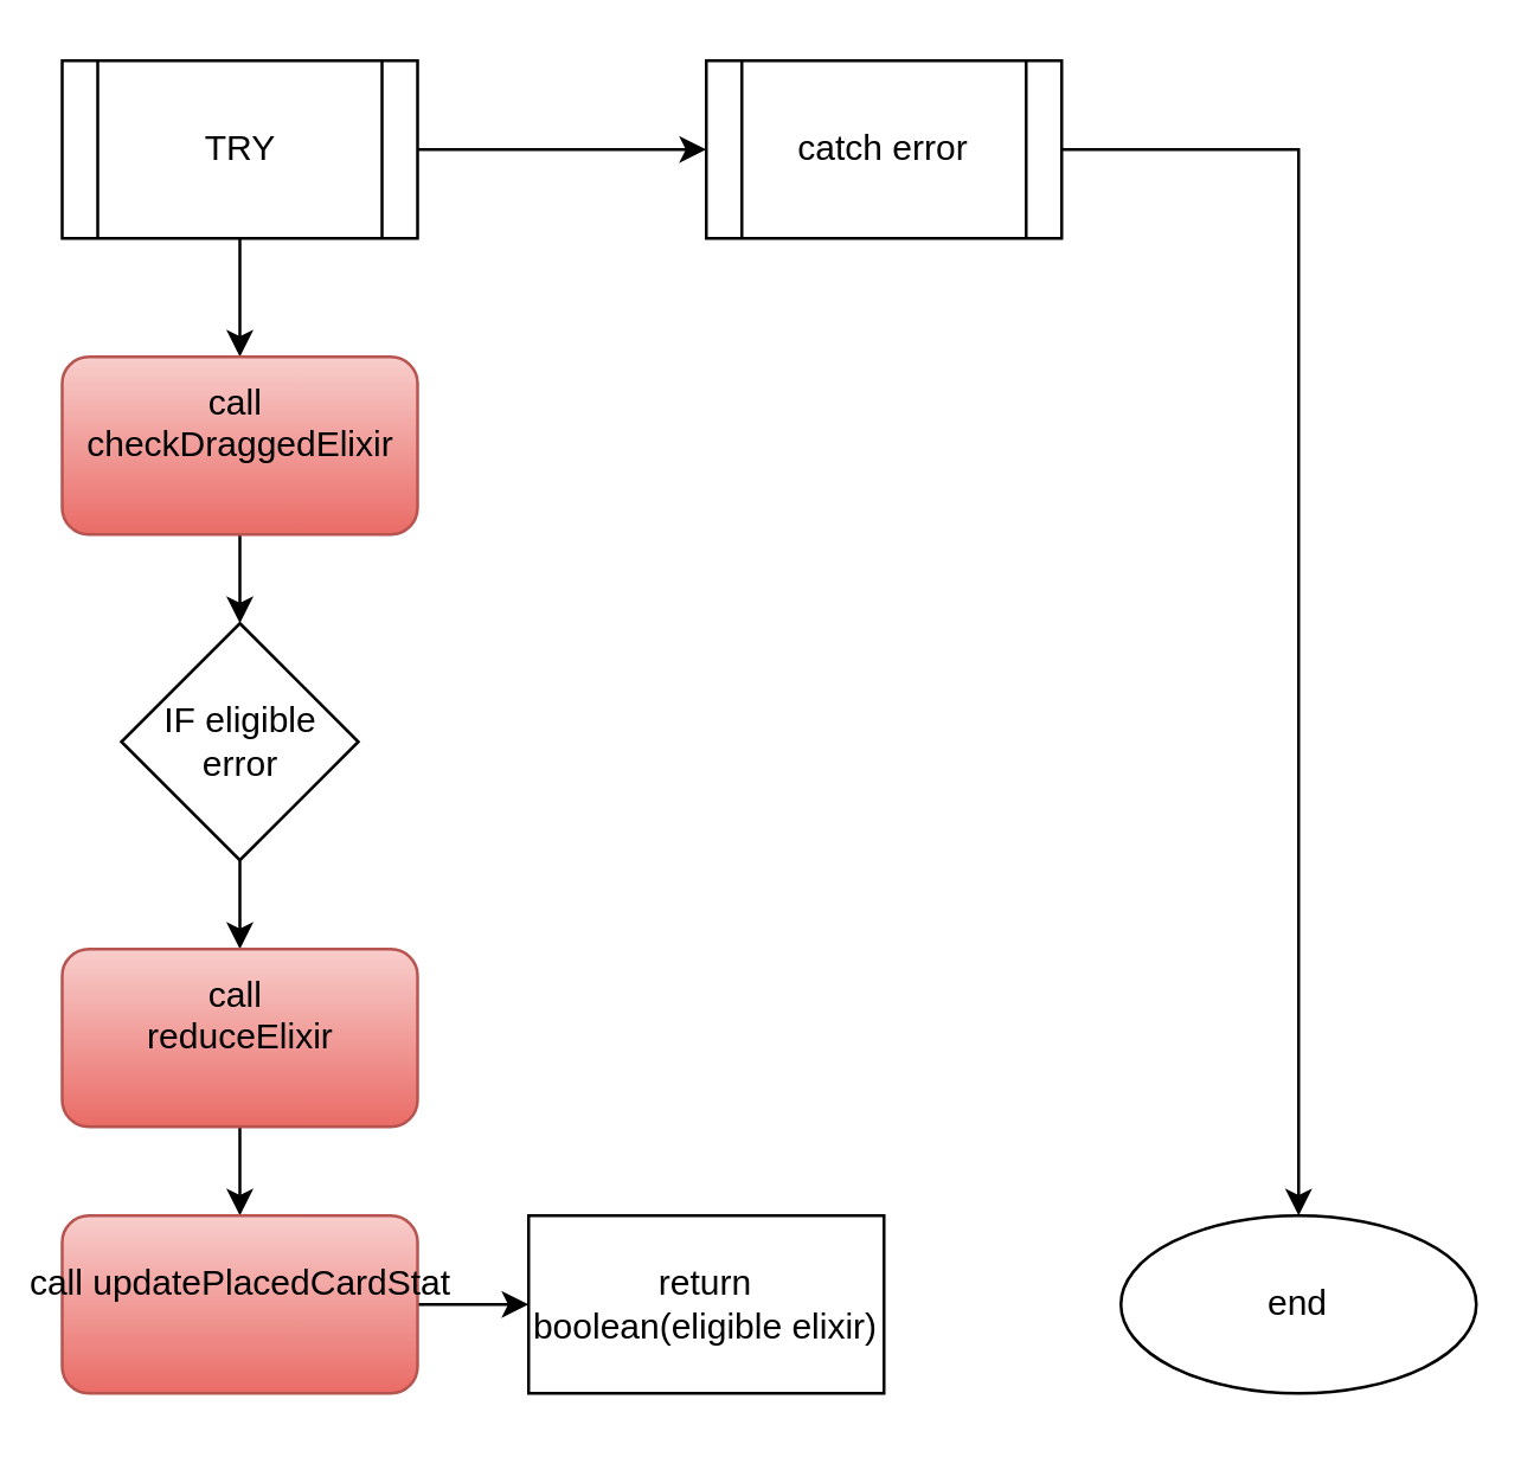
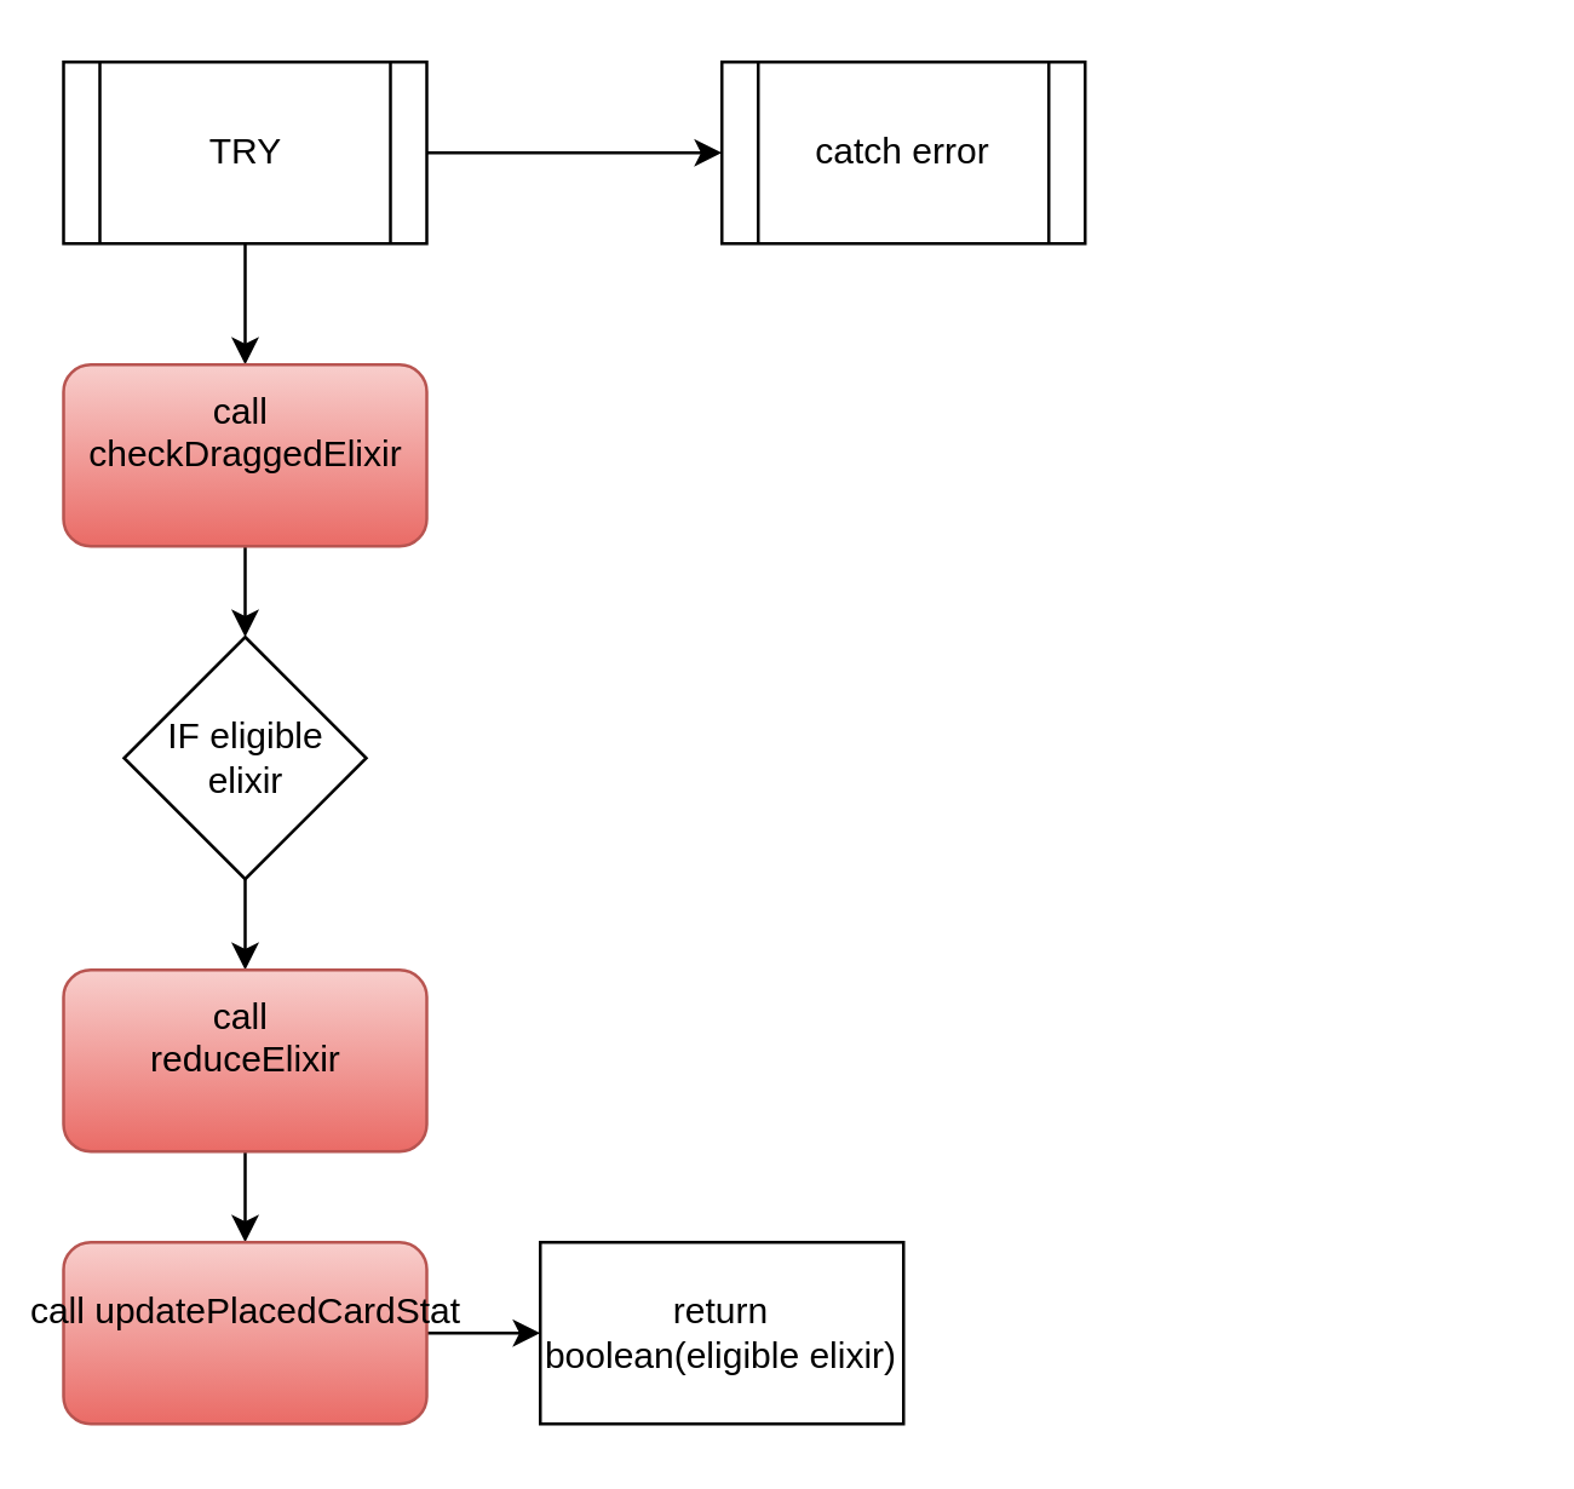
  <mxCell id="0" />
  <mxCell id="1" parent="0" />
  <mxCell id="2" value="" style="edgeStyle=orthogonalEdgeStyle;rounded=0;orthogonalLoop=1;jettySize=auto;html=1;" edge="1" parent="1" source="4" target="6"><mxGeometry relative="1" as="geometry" /></mxCell>
  <mxCell id="3" value="" style="edgeStyle=orthogonalEdgeStyle;rounded=0;orthogonalLoop=1;jettySize=auto;html=1;" edge="1" parent="1" source="4" target="16"><mxGeometry relative="1" as="geometry" /></mxCell>
  <mxCell id="4" value="TRY" style="shape=process;whiteSpace=wrap;html=1;backgroundOutline=1;" vertex="1" parent="1"><mxGeometry x="20.5" y="20" width="120" height="60" as="geometry" /></mxCell>
  <mxCell id="5" value="" style="edgeStyle=orthogonalEdgeStyle;rounded=0;orthogonalLoop=1;jettySize=auto;html=1;" edge="1" parent="1" source="6" target="8"><mxGeometry relative="1" as="geometry" /></mxCell>
  <mxCell id="6" value="&lt;div&gt;&lt;span&gt;call&amp;nbsp;&lt;/span&gt;&lt;/div&gt;checkDraggedElixir&lt;div&gt;&lt;span style=&quot;color: rgba(0 , 0 , 0 , 0) ; font-family: monospace ; font-size: 0px&quot;&gt;%3CmxGraphModel%3E%3Croot%3E%3CmxCell%20id%3D%220%22%2F%3E%3CmxCell%20id%3D%221%22%20parent%3D%220%22%2F%3E%3CmxCell%20id%3D%222%22%20value%3D%22call%26amp%3Bnbsp%3Bupdate%22%20style%3D%22rounded%3D1%3BwhiteSpace%3Dwrap%3Bhtml%3D1%3BfillColor%3D%23f8cecc%3BgradientColor%3D%23ea6b66%3BstrokeColor%3D%23b85450%3B%22%20vertex%3D%221%22%20parent%3D%221%22%3E%3CmxGeometry%20x%3D%22140%22%20y%3D%221100%22%20width%3D%22120%22%20height%3D%2260%22%20as%3D%22geometry%22%2F%3E%3C%2FmxCell%3E%3C%2Froot%3E%3C%2FmxGraphModel%3E&lt;/span&gt;&lt;span style=&quot;font-size: 0px&quot;&gt;&lt;font color=&quot;rgba(0, 0, 0, 0)&quot; face=&quot;monospace&quot;&gt;checkDraggedElixir&lt;/font&gt;&lt;/span&gt;&lt;/div&gt;" style="rounded=1;whiteSpace=wrap;html=1;fillColor=#f8cecc;gradientColor=#ea6b66;strokeColor=#b85450;" vertex="1" parent="1"><mxGeometry x="20.5" y="120" width="120" height="60" as="geometry" /></mxCell>
  <mxCell id="7" value="" style="edgeStyle=orthogonalEdgeStyle;rounded=0;orthogonalLoop=1;jettySize=auto;html=1;" edge="1" parent="1" source="8" target="10"><mxGeometry relative="1" as="geometry" /></mxCell>
- <mxCell id="8" value="IF eligible error" style="rhombus;whiteSpace=wrap;html=1;" vertex="1" parent="1"><mxGeometry x="40.5" y="210" width="80" height="80" as="geometry" /></mxCell>
+ <mxCell id="8" value="IF eligible elixir" style="rhombus;whiteSpace=wrap;html=1;" vertex="1" parent="1"><mxGeometry x="40.5" y="210" width="80" height="80" as="geometry" /></mxCell>
  <mxCell id="9" value="" style="edgeStyle=orthogonalEdgeStyle;rounded=0;orthogonalLoop=1;jettySize=auto;html=1;" edge="1" parent="1" source="10" target="12"><mxGeometry relative="1" as="geometry" /></mxCell>
  <mxCell id="10" value="&lt;div&gt;&lt;span&gt;call&amp;nbsp;&lt;/span&gt;&lt;/div&gt;reduceElixir&lt;div&gt;&lt;span style=&quot;color: rgba(0 , 0 , 0 , 0) ; font-family: monospace ; font-size: 0px&quot;&gt;%3CmxGraphModel%3E%3Croot%3E%3CmxCell%20id%3D%220%22%2F%3E%3CmxCell%20id%3D%221%22%20parent%3D%220%22%2F%3E%3CmxCell%20id%3D%222%22%20value%3D%22call%26amp%3Bnbsp%3Bupdate%22%20style%3D%22rounded%3D1%3BwhiteSpace%3Dwrap%3Bhtml%3D1%3BfillColor%3D%23f8cecc%3BgradientColor%3D%23ea6b66%3BstrokeColor%3D%23b85450%3B%22%20vertex%3D%221%22%20parent%3D%221%22%3E%3CmxGeometry%20x%3D%22140%22%20y%3D%221100%22%20width%3D%22120%22%20height%3D%2260%22%20as%3D%22geometry%22%2F%3E%3C%2FmxCell%3E%3C%2Froot%3E%3C%2FmxGraphModel%3E&lt;/span&gt;&lt;span style=&quot;font-size: 0px&quot;&gt;&lt;font color=&quot;rgba(0, 0, 0, 0)&quot; face=&quot;monospace&quot;&gt;checkDraggedElixir&lt;/font&gt;&lt;/span&gt;&lt;/div&gt;" style="rounded=1;whiteSpace=wrap;html=1;fillColor=#f8cecc;gradientColor=#ea6b66;strokeColor=#b85450;" vertex="1" parent="1"><mxGeometry x="20.5" y="320" width="120" height="60" as="geometry" /></mxCell>
  <mxCell id="11" value="" style="edgeStyle=orthogonalEdgeStyle;rounded=0;orthogonalLoop=1;jettySize=auto;html=1;" edge="1" parent="1" source="12" target="13"><mxGeometry relative="1" as="geometry" /></mxCell>
  <mxCell id="12" value="&lt;div&gt;call&amp;nbsp;updatePlacedCardStat&lt;/div&gt;&lt;div&gt;&lt;span style=&quot;color: rgba(0 , 0 , 0 , 0) ; font-family: monospace ; font-size: 0px&quot;&gt;v%3CmxGraphModel%3E%3Croot%3E%3CmxCell%20id%3D%220%22%2F%3E%3CmxCell%20id%3D%221%22%20parent%3D%220%22%2F%3E%3CmxCell%20id%3D%222%22%20value%3D%22call%26amp%3Bnbsp%3Bupdate%22%20style%3D%22rounded%3D1%3BwhiteSpace%3Dwrap%3Bhtml%3D1%3BfillColor%3D%23f8cecc%3BgradientColor%3D%23ea6b66%3BstrokeColor%3D%23b85450%3B%22%20vertex%3D%221%22%20parent%3D%221%22%3E%3CmxGeometry%20x%3D%22140%22%20y%3D%221100%22%20width%3D%22120%22%20height%3D%2260%22%20as%3D%22geometry%22%2F%3E%3C%2FmxCell%3E%3C%2Froot%3E%3C%2FmxGraphModel%3E&lt;/span&gt;&lt;span style=&quot;font-size: 0px&quot;&gt;&lt;font color=&quot;rgba(0, 0, 0, 0)&quot; face=&quot;monospace&quot;&gt;checkDraggedElixir&lt;/font&gt;&lt;/span&gt;&lt;/div&gt;" style="rounded=1;whiteSpace=wrap;html=1;fillColor=#f8cecc;gradientColor=#ea6b66;strokeColor=#b85450;" vertex="1" parent="1"><mxGeometry x="20.5" y="410" width="120" height="60" as="geometry" /></mxCell>
  <mxCell id="13" value="return boolean(eligible elixir)" style="rounded=0;whiteSpace=wrap;html=1;" vertex="1" parent="1"><mxGeometry x="178" y="410" width="120" height="60" as="geometry" /></mxCell>
- <mxCell id="14" value="end" style="ellipse;whiteSpace=wrap;html=1;rounded=0;" vertex="1" parent="1"><mxGeometry x="378" y="410" width="120" height="60" as="geometry" /></mxCell>
- <mxCell id="15" style="edgeStyle=orthogonalEdgeStyle;rounded=0;orthogonalLoop=1;jettySize=auto;html=1;" edge="1" parent="1" source="16" target="14"><mxGeometry relative="1" as="geometry" /></mxCell>
  <mxCell id="16" value="catch error" style="shape=process;whiteSpace=wrap;html=1;backgroundOutline=1;" vertex="1" parent="1"><mxGeometry x="238" y="20" width="120" height="60" as="geometry" /></mxCell>
